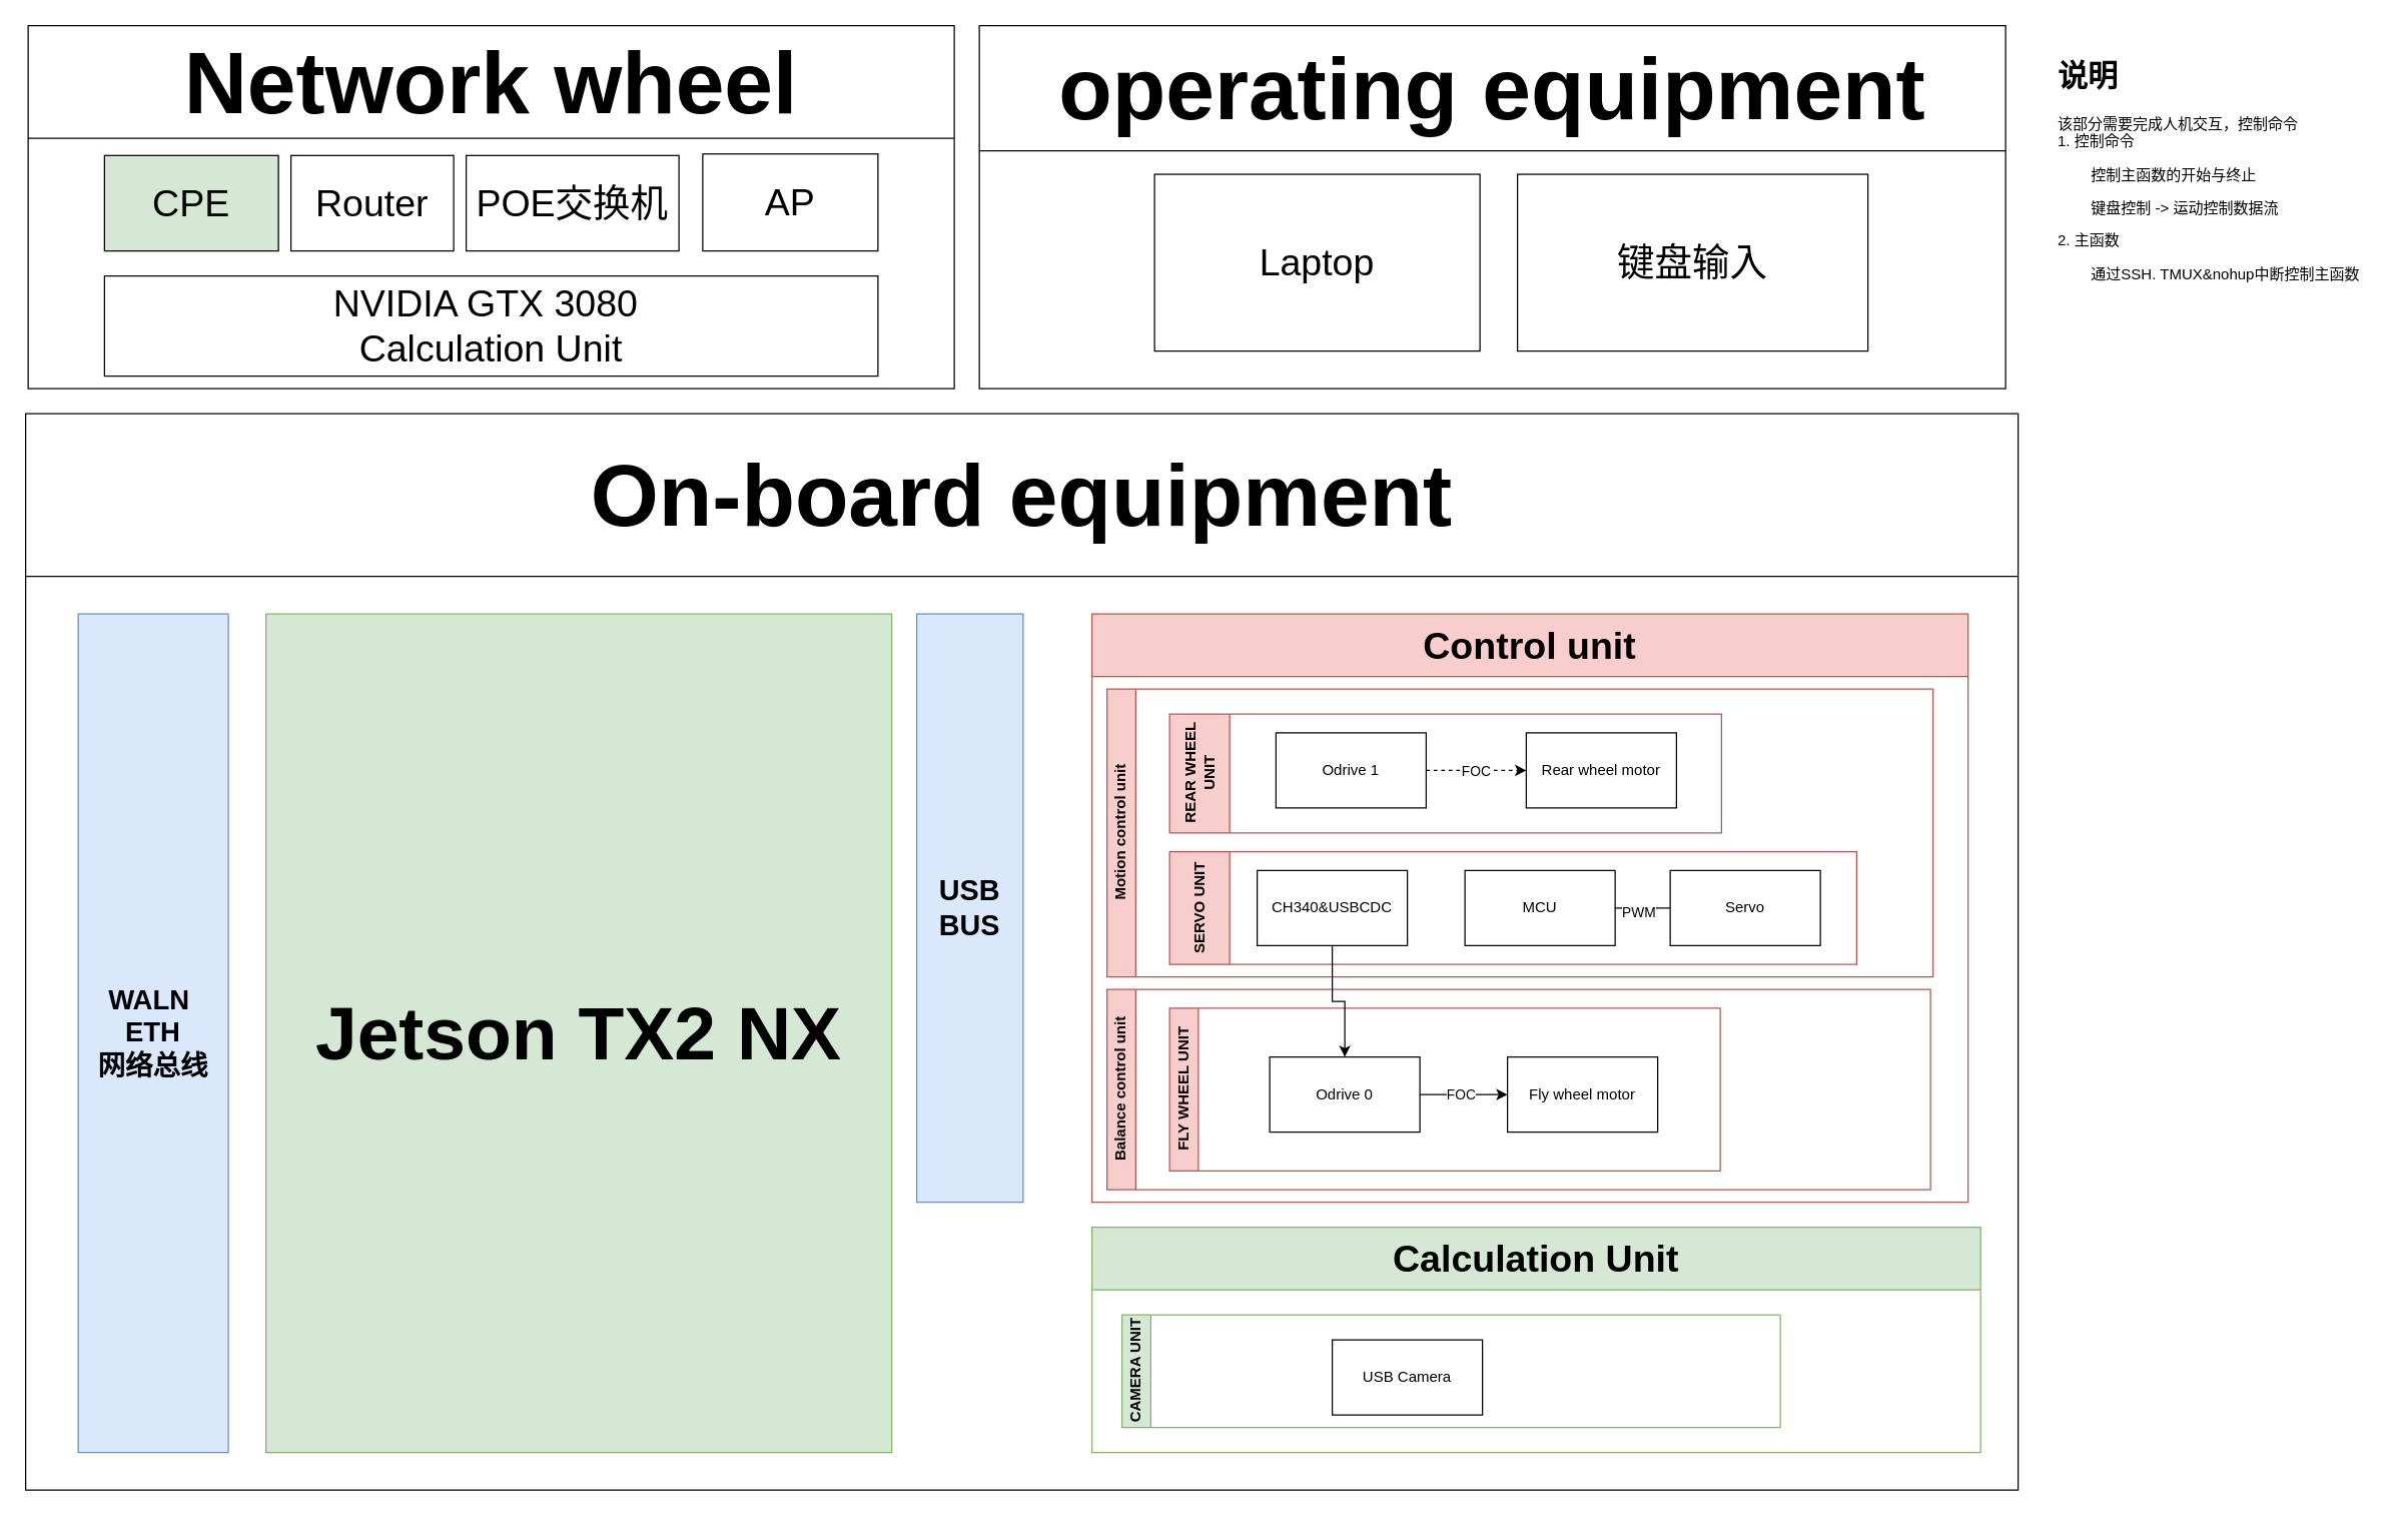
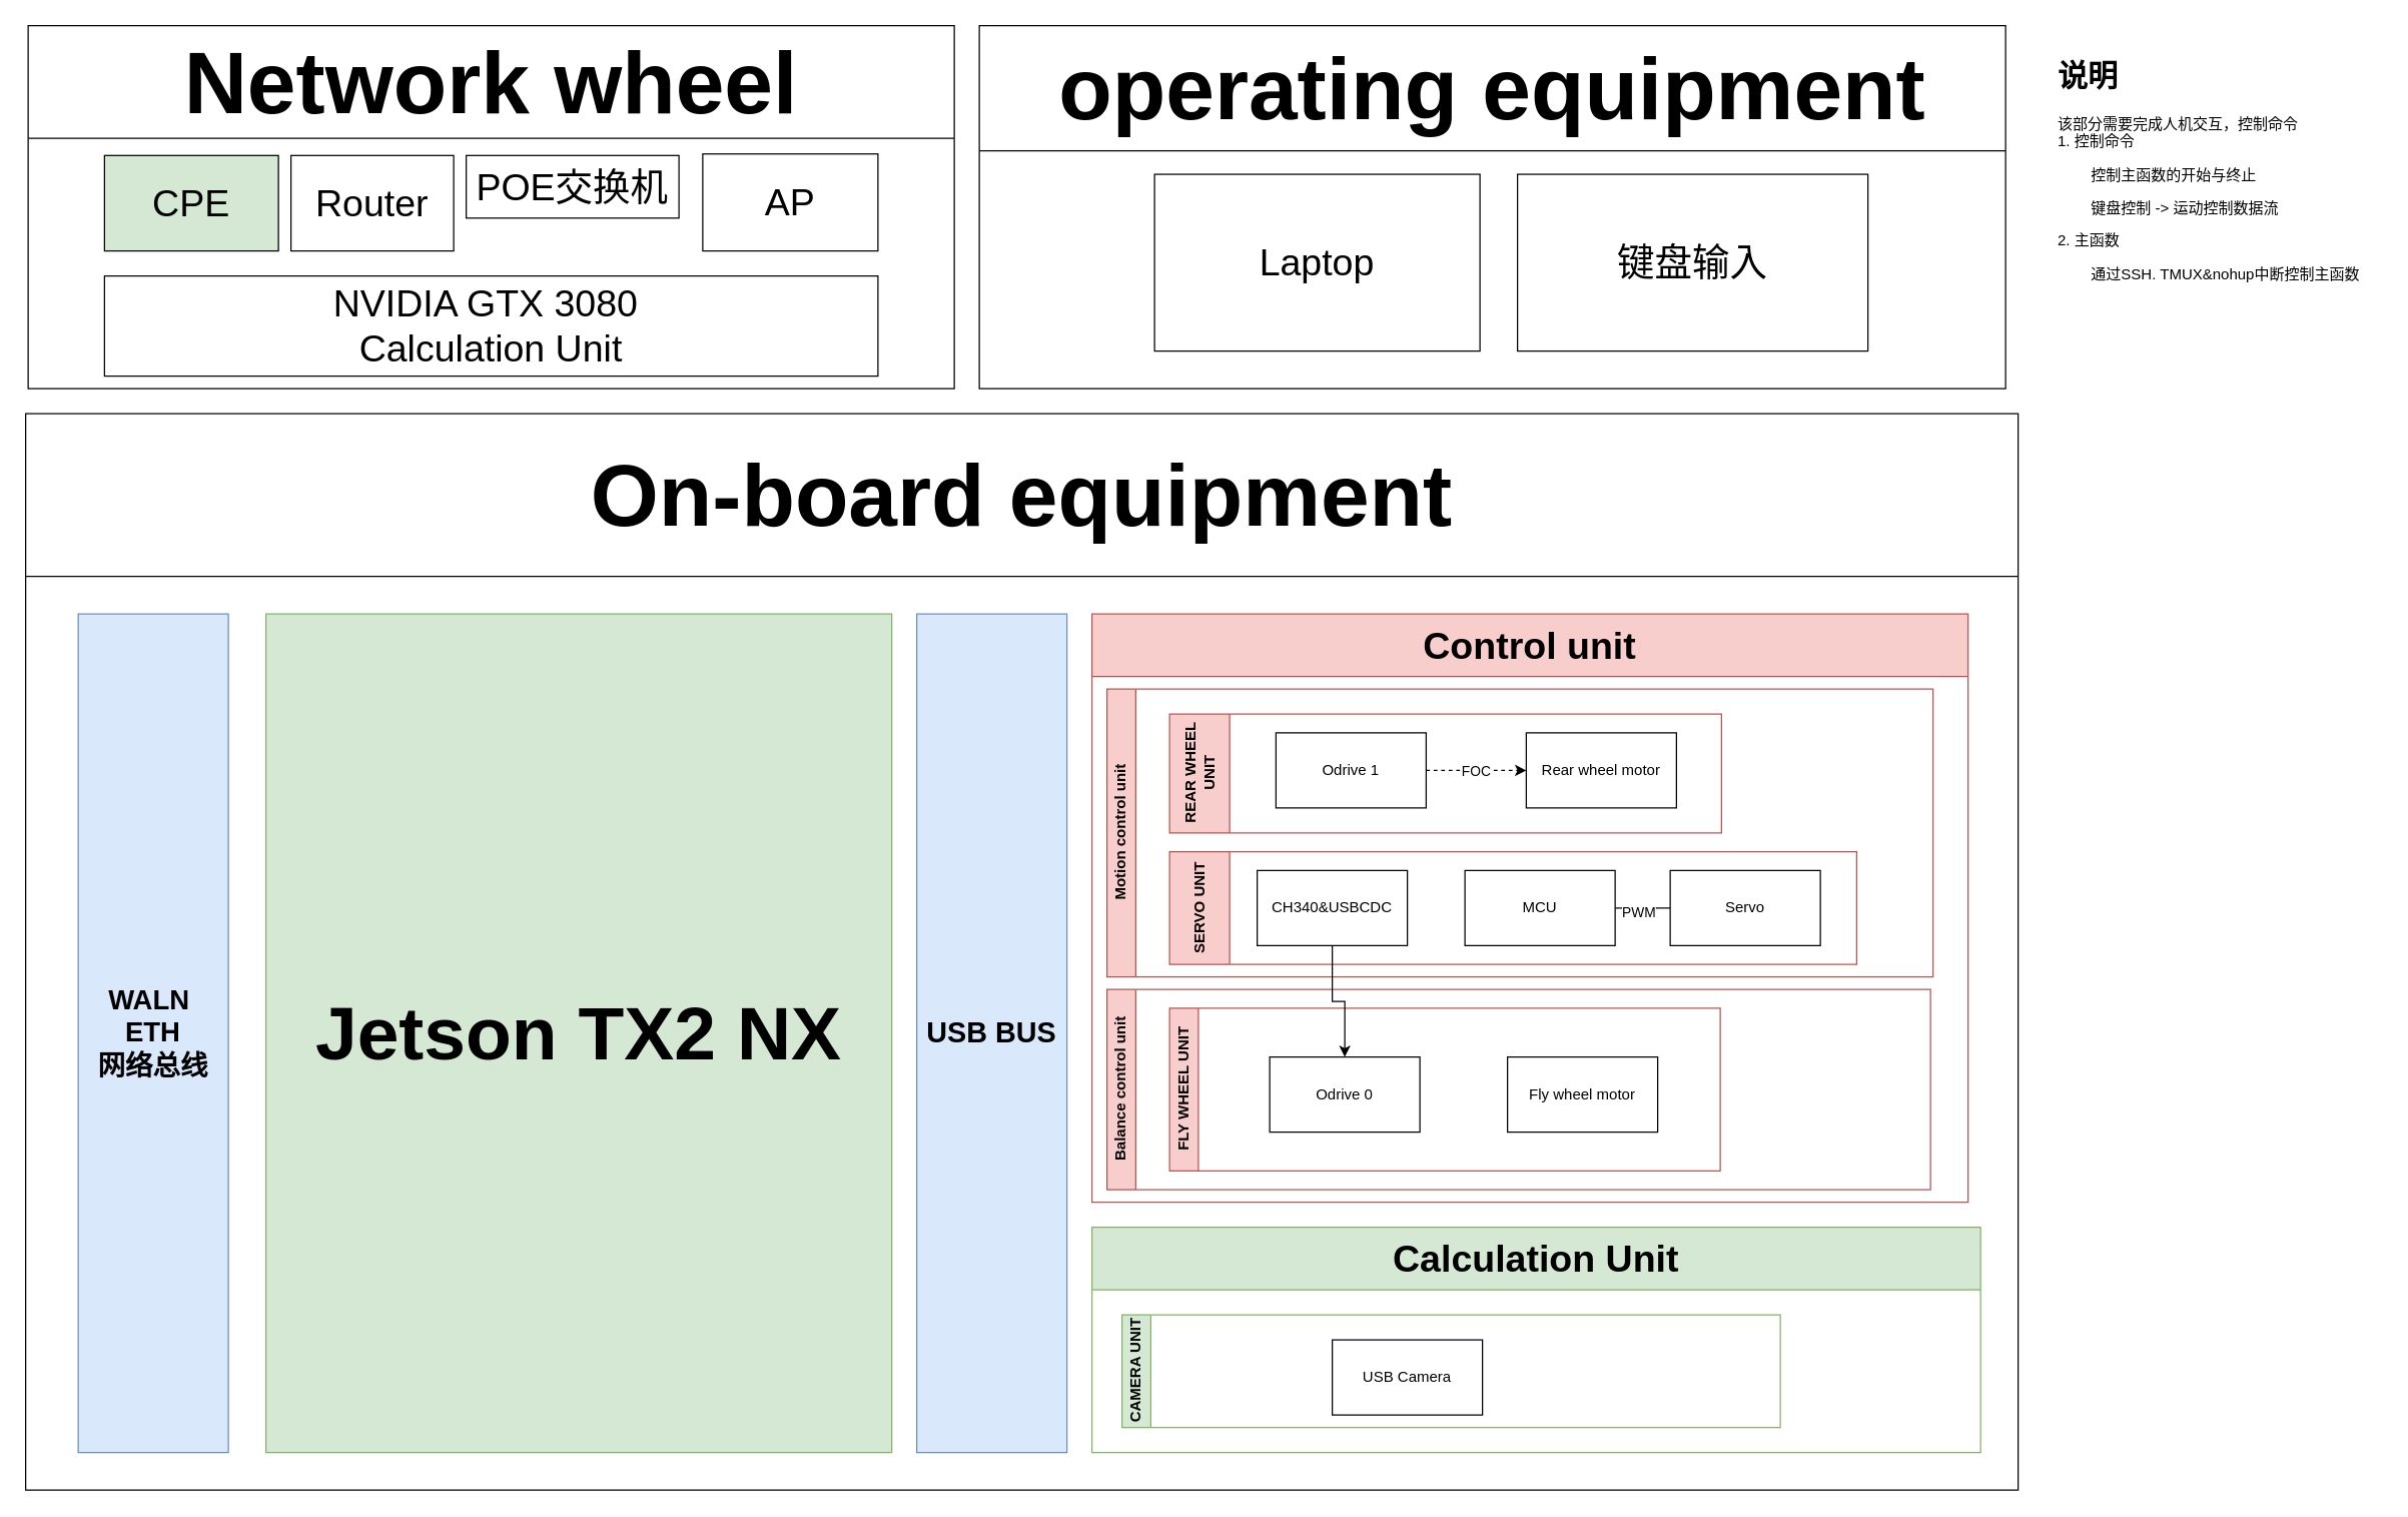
  <mxCell id="0" />
  <mxCell id="1" parent="0" />
  <mxCell id="2" value="&lt;font style=&quot;font-size: 70px;&quot;&gt;Network wheel&lt;/font&gt;" style="swimlane;whiteSpace=wrap;html=1;startSize=90;" vertex="1" parent="1"><mxGeometry x="22" y="20" width="740" height="290" as="geometry" /></mxCell>
  <mxCell id="3" value="&lt;font style=&quot;font-size: 30px;&quot;&gt;NVIDIA GTX 3080&amp;nbsp;&lt;/font&gt;&lt;div style=&quot;font-size: 30px;&quot;&gt;&lt;font style=&quot;font-size: 30px;&quot;&gt;Calculation Unit&lt;/font&gt;&lt;/div&gt;" style="rounded=0;whiteSpace=wrap;html=1;" vertex="1" parent="2"><mxGeometry x="61" y="200" width="618" height="80" as="geometry" /></mxCell>
  <mxCell id="4" value="&lt;font style=&quot;font-size: 30px;&quot;&gt;CPE&lt;/font&gt;" style="rounded=0;whiteSpace=wrap;html=1;fillColor=#d5e8d4;" vertex="1" parent="2"><mxGeometry x="61" y="103.75" width="139" height="76.25" as="geometry" /></mxCell>
  <mxCell id="5" value="&lt;font style=&quot;font-size: 30px;&quot;&gt;Router&lt;/font&gt;" style="rounded=0;whiteSpace=wrap;html=1;" vertex="1" parent="2"><mxGeometry x="210" y="103.75" width="130" height="76.25" as="geometry" /></mxCell>
  <mxCell id="6" value="&lt;font style=&quot;font-size: 30px;&quot;&gt;AP&lt;/font&gt;" style="rounded=0;whiteSpace=wrap;html=1;" vertex="1" parent="2"><mxGeometry x="539" y="102.5" width="140" height="77.5" as="geometry" /></mxCell>
- <mxCell id="7" value="&lt;font style=&quot;font-size: 30px;&quot;&gt;POE交换机&lt;/font&gt;" style="rounded=0;whiteSpace=wrap;html=1;" vertex="1" parent="2"><mxGeometry x="350" y="103.75" width="170" height="76.25" as="geometry" /></mxCell>
+ <mxCell id="7" value="&lt;font style=&quot;font-size: 30px;&quot;&gt;POE交换机&lt;/font&gt;" style="rounded=0;whiteSpace=wrap;html=1;" vertex="1" parent="2"><mxGeometry x="350" y="103.75" width="170" height="50" as="geometry" /></mxCell>
  <mxCell id="8" value="&lt;font style=&quot;font-size: 70px;&quot;&gt;On-board equipment&lt;/font&gt;" style="swimlane;whiteSpace=wrap;html=1;startSize=130;" vertex="1" parent="1"><mxGeometry x="20" y="330" width="1592" height="860" as="geometry" /></mxCell>
  <mxCell id="9" value="&lt;font size=&quot;1&quot; style=&quot;&quot;&gt;&lt;b style=&quot;font-size: 60px;&quot;&gt;Jetson TX2 NX&lt;/b&gt;&lt;/font&gt;" style="rounded=0;whiteSpace=wrap;html=1;fillColor=#d5e8d4;strokeColor=#82b366;" vertex="1" parent="8"><mxGeometry x="192" y="160" width="500" height="670" as="geometry" /></mxCell>
- <mxCell id="10" value="&lt;font style=&quot;font-size: 23px;&quot;&gt;&lt;b&gt;USB BUS&lt;/b&gt;&lt;/font&gt;" style="rounded=0;whiteSpace=wrap;html=1;direction=west;fillColor=#dae8fc;strokeColor=#6c8ebf;" vertex="1" parent="8"><mxGeometry x="712" y="160" width="85" height="470" as="geometry" /></mxCell>
+ <mxCell id="10" value="&lt;font style=&quot;font-size: 23px;&quot;&gt;&lt;b&gt;USB BUS&lt;/b&gt;&lt;/font&gt;" style="rounded=0;whiteSpace=wrap;html=1;direction=west;fillColor=#dae8fc;strokeColor=#6c8ebf;" vertex="1" parent="8"><mxGeometry x="712" y="160" width="120" height="670" as="geometry" /></mxCell>
  <mxCell id="11" value="&lt;font style=&quot;font-size: 30px;&quot;&gt;Control unit&lt;/font&gt;" style="swimlane;whiteSpace=wrap;html=1;startSize=50;fillColor=#f8cecc;strokeColor=#b85450;" vertex="1" parent="8"><mxGeometry x="852" y="160" width="700" height="470" as="geometry" /></mxCell>
  <mxCell id="12" value="Balance control unit" style="swimlane;horizontal=0;whiteSpace=wrap;html=1;direction=east;fillColor=#f8cecc;strokeColor=#b85450;" vertex="1" parent="11"><mxGeometry x="12" y="300" width="658" height="160" as="geometry" /></mxCell>
  <mxCell id="13" value="FLY WHEEL UNIT" style="swimlane;horizontal=0;whiteSpace=wrap;html=1;fillColor=#f8cecc;strokeColor=#b85450;" vertex="1" parent="12"><mxGeometry x="50" y="15" width="440" height="130" as="geometry" /></mxCell>
- <mxCell id="14" value="" style="edgeStyle=orthogonalEdgeStyle;rounded=0;orthogonalLoop=1;jettySize=auto;html=1;" edge="1" parent="13" source="16" target="17"><mxGeometry relative="1" as="geometry" /></mxCell>
- <mxCell id="15" value="FOC" style="edgeLabel;html=1;align=center;verticalAlign=middle;resizable=0;points=[];" vertex="1" connectable="0" parent="14"><mxGeometry x="-0.082" y="1" relative="1" as="geometry"><mxPoint as="offset" /></mxGeometry></mxCell>
  <mxCell id="16" value="Odrive 0" style="rounded=0;whiteSpace=wrap;html=1;" vertex="1" parent="13"><mxGeometry x="80" y="39" width="120" height="60" as="geometry" /></mxCell>
  <mxCell id="17" value="Fly wheel motor" style="rounded=0;whiteSpace=wrap;html=1;" vertex="1" parent="13"><mxGeometry x="270" y="39" width="120" height="60" as="geometry" /></mxCell>
  <mxCell id="18" value="Motion control unit" style="swimlane;horizontal=0;whiteSpace=wrap;html=1;direction=east;fillColor=#f8cecc;strokeColor=#b85450;" vertex="1" parent="11"><mxGeometry x="12" y="60" width="660" height="230" as="geometry" /></mxCell>
  <mxCell id="19" value="SERVO UNIT" style="swimlane;horizontal=0;whiteSpace=wrap;html=1;startSize=48;fillColor=#f8cecc;strokeColor=#b85450;" vertex="1" parent="18"><mxGeometry x="50" y="130" width="549" height="90" as="geometry" /></mxCell>
  <mxCell id="20" style="edgeStyle=orthogonalEdgeStyle;rounded=0;orthogonalLoop=1;jettySize=auto;html=1;endArrow=none;" edge="1" parent="19" source="22" target="23"><mxGeometry relative="1" as="geometry" /></mxCell>
  <mxCell id="21" value="PWM" style="edgeLabel;html=1;align=center;verticalAlign=middle;resizable=0;points=[];" vertex="1" connectable="0" parent="20"><mxGeometry x="-0.201" y="-3" relative="1" as="geometry"><mxPoint as="offset" /></mxGeometry></mxCell>
  <mxCell id="22" value="MCU" style="rounded=0;whiteSpace=wrap;html=1;" vertex="1" parent="19"><mxGeometry x="236" y="15" width="120" height="60" as="geometry" /></mxCell>
  <mxCell id="23" value="Servo" style="rounded=0;whiteSpace=wrap;html=1;" vertex="1" parent="19"><mxGeometry x="400" y="15" width="120" height="60" as="geometry" /></mxCell>
  <mxCell id="24" style="edgeStyle=orthogonalEdgeStyle;rounded=0;orthogonalLoop=1;jettySize=auto;html=1;" edge="1" parent="19" source="25" target="16"><mxGeometry relative="1" as="geometry" /></mxCell>
  <mxCell id="25" value="CH340&amp;amp;USBCDC" style="rounded=0;whiteSpace=wrap;html=1;" vertex="1" parent="19"><mxGeometry x="70" y="15" width="120" height="60" as="geometry" /></mxCell>
  <mxCell id="26" value="REAR WHEEL UNIT" style="swimlane;horizontal=0;whiteSpace=wrap;html=1;startSize=48;fillColor=#f8cecc;strokeColor=#b85450;" vertex="1" parent="18"><mxGeometry x="50" y="20" width="441" height="95" as="geometry" /></mxCell>
  <mxCell id="27" style="edgeStyle=orthogonalEdgeStyle;rounded=0;orthogonalLoop=1;jettySize=auto;html=1;dashed=1;" edge="1" parent="26" source="29" target="30"><mxGeometry relative="1" as="geometry" /></mxCell>
  <mxCell id="28" value="FOC" style="edgeLabel;html=1;align=center;verticalAlign=middle;resizable=0;points=[];" vertex="1" connectable="0" parent="27"><mxGeometry x="-0.018" relative="1" as="geometry"><mxPoint as="offset" /></mxGeometry></mxCell>
  <mxCell id="29" value="Odrive 1" style="rounded=0;whiteSpace=wrap;html=1;" vertex="1" parent="26"><mxGeometry x="85" y="15" width="120" height="60" as="geometry" /></mxCell>
  <mxCell id="30" value="Rear wheel motor" style="rounded=0;whiteSpace=wrap;html=1;" vertex="1" parent="26"><mxGeometry x="285" y="15" width="120" height="60" as="geometry" /></mxCell>
  <mxCell id="31" value="&lt;font style=&quot;font-size: 30px;&quot;&gt;Calculation Unit&lt;/font&gt;" style="swimlane;whiteSpace=wrap;html=1;startSize=50;fillColor=#d5e8d4;strokeColor=#82b366;" vertex="1" parent="8"><mxGeometry x="852" y="650" width="710" height="180" as="geometry" /></mxCell>
  <mxCell id="32" value="CAMERA UNIT" style="swimlane;horizontal=0;whiteSpace=wrap;html=1;fillColor=#d5e8d4;strokeColor=#82b366;" vertex="1" parent="31"><mxGeometry x="24" y="70" width="526" height="90" as="geometry" /></mxCell>
  <mxCell id="33" value="USB Camera" style="whiteSpace=wrap;html=1;" vertex="1" parent="32"><mxGeometry x="168" y="20" width="120" height="60" as="geometry" /></mxCell>
  <mxCell id="34" value="&lt;font style=&quot;font-size: 22px;&quot;&gt;&lt;b&gt;WALN&amp;nbsp;&lt;/b&gt;&lt;/font&gt;&lt;div style=&quot;font-size: 22px;&quot;&gt;&lt;font style=&quot;font-size: 22px;&quot;&gt;&lt;b&gt;ETH&lt;/b&gt;&lt;/font&gt;&lt;/div&gt;&lt;div style=&quot;font-size: 22px;&quot;&gt;&lt;font style=&quot;font-size: 22px;&quot;&gt;&lt;b&gt;网络总线&lt;/b&gt;&lt;/font&gt;&lt;/div&gt;" style="rounded=0;whiteSpace=wrap;html=1;fillColor=#dae8fc;strokeColor=#6c8ebf;" vertex="1" parent="8"><mxGeometry x="42" y="160" width="120" height="670" as="geometry" /></mxCell>
  <mxCell id="35" value="&lt;font style=&quot;font-size: 70px;&quot;&gt;operating equipment&lt;/font&gt;" style="swimlane;whiteSpace=wrap;html=1;startSize=100;" vertex="1" parent="1"><mxGeometry x="782" y="20" width="820" height="290" as="geometry" /></mxCell>
  <mxCell id="36" value="&lt;font style=&quot;font-size: 30px;&quot;&gt;Laptop&lt;/font&gt;" style="rounded=0;whiteSpace=wrap;html=1;" vertex="1" parent="35"><mxGeometry x="140" y="118.75" width="260" height="141.25" as="geometry" /></mxCell>
  <mxCell id="37" value="&lt;font style=&quot;font-size: 30px;&quot;&gt;键盘输入&lt;/font&gt;" style="rounded=0;whiteSpace=wrap;html=1;" vertex="1" parent="35"><mxGeometry x="430" y="118.75" width="280" height="141.25" as="geometry" /></mxCell>
  <mxCell id="38" value="&lt;h1 style=&quot;margin-top: 0px;&quot;&gt;说明&lt;/h1&gt;&lt;p&gt;该部分需要完成人机交互，控制命令&lt;br&gt;1. 控制命令&lt;/p&gt;&lt;p&gt;&lt;span style=&quot;white-space: pre;&quot;&gt;&#09;&lt;/span&gt;控制主函数的开始与终止&lt;/p&gt;&lt;p&gt;&lt;span style=&quot;white-space: pre;&quot;&gt;&#09;&lt;/span&gt;键盘控制 -&amp;gt; 运动控制数据流&lt;br&gt;&lt;/p&gt;&lt;p&gt;2. 主函数&lt;/p&gt;&lt;p&gt;&lt;span style=&quot;white-space: pre;&quot;&gt;&#09;&lt;/span&gt;通过SSH. TMUX&amp;amp;nohup中断控制主函数&lt;br&gt;&lt;/p&gt;&lt;p&gt;&lt;br&gt;&lt;/p&gt;" style="text;html=1;whiteSpace=wrap;overflow=hidden;rounded=0;" vertex="1" parent="1"><mxGeometry x="1642" y="40" width="260" height="215" as="geometry" /></mxCell>
